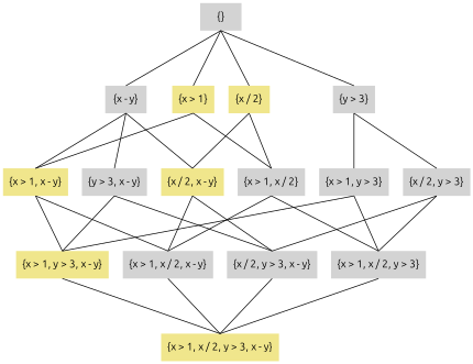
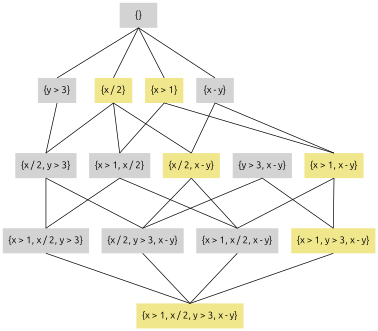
  graph {
    fontname=Ubuntu
    ranksep=1
    splines=line
    node [color=deeppink fillcolor=lightgrey fontname=Ubuntu shape=none style=filled]
    edge [fontname=Ubuntu headport=n tailport=s]
    n1 [label="{}"]
    n2 [fillcolor=khaki label="{x > 1}"]
    n3 [fillcolor=khaki label="{x / 2}"]
    n4 [color=brown label="{y > 3}"]
    n5 [label="{x - y}"]
    n6 [color=red label="{x > 1, x / 2}"]
    n7 [color=blue fillcolor=khaki label="{x > 1, x - y}"]
    n8 [color=red label="{x / 2, y > 3}"]
    n9 [color=red fillcolor=khaki label="{x / 2, x - y}"]
-   n10 [label="{x > 1, y > 3}"]
    n11 [label="{y > 3, x - y}"]
    n12 [color=blue label="{x > 1, x / 2, y > 3}"]
    n13 [color=red label="{x > 1, x / 2, x - y}"]
    n14 [color=red fillcolor=khaki label="{x > 1, y > 3, x - y}"]
    n15 [color=red label="{x / 2, y > 3, x - y}"]
    n16 [color=blue fillcolor=khaki label="{x > 1, x / 2, y > 3, x - y}"]
    n1 -- n2
    n1 -- n3
    n1 -- n4
    n1 -- n5
    n2 -- n6
    n2 -- n7
    n3 -- n6
+   n3 -- n8
    n3 -- n9
    n4 -- n8
-   n4 -- n10
    n5 -- n7
    n5 -- n9
-   n5 -- n11
    n6 -- n12
    n6 -- n13
    n7 -- n13
    n7 -- n14
    n8 -- n12
    n8 -- n15
    n9 -- n13
    n9 -- n15
-   n10 -- n12
-   n10 -- n14
    n11 -- n14
    n11 -- n15
    n12 -- n16
    n13 -- n16
    n14 -- n16
    n15 -- n16
  }
